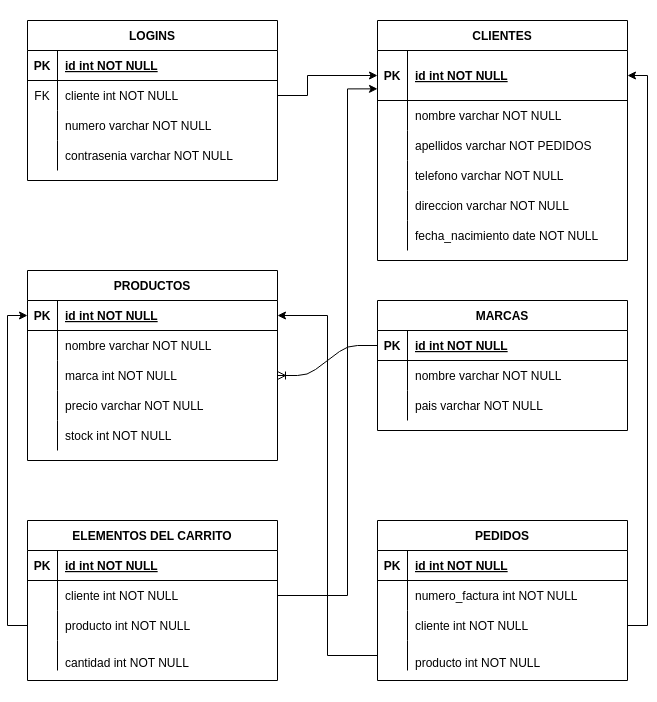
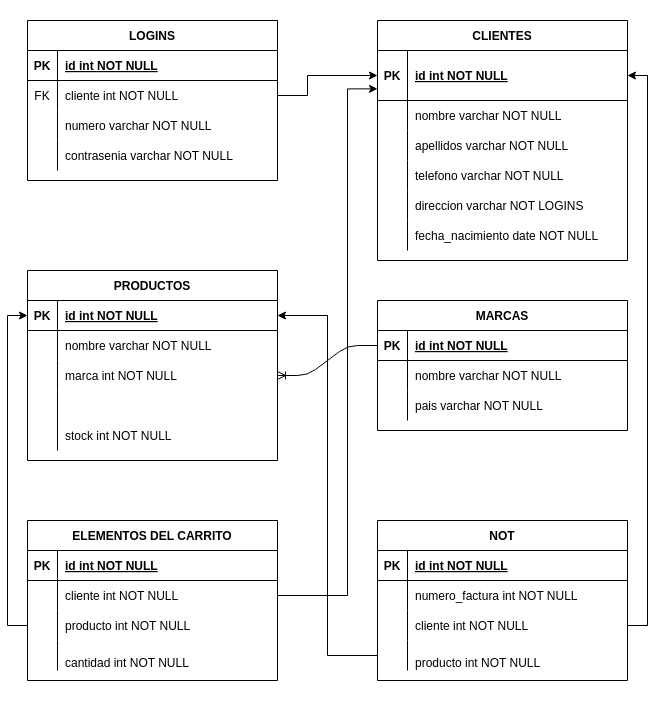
  <mxCell id="0" />
  <mxCell id="1" parent="0" />
  <mxCell id="2" value="CLIENTES" style="shape=table;startSize=30;container=1;collapsible=1;childLayout=tableLayout;fixedRows=1;rowLines=0;fontStyle=1;align=center;resizeLast=1;" parent="1" vertex="1"><mxGeometry x="370" y="20" width="250" height="240" as="geometry" /></mxCell>
  <mxCell id="3" value="" style="shape=partialRectangle;collapsible=0;dropTarget=0;pointerEvents=0;fillColor=none;points=[[0,0.5],[1,0.5]];portConstraint=eastwest;top=0;left=0;right=0;bottom=1;" parent="2" vertex="1"><mxGeometry y="30" width="250" height="50" as="geometry" /></mxCell>
  <mxCell id="4" value="PK" style="shape=partialRectangle;overflow=hidden;connectable=0;fillColor=none;top=0;left=0;bottom=0;right=0;fontStyle=1;" parent="3" vertex="1"><mxGeometry width="30" height="50" as="geometry" /></mxCell>
  <mxCell id="5" value="id int NOT NULL " style="shape=partialRectangle;overflow=hidden;connectable=0;fillColor=none;top=0;left=0;bottom=0;right=0;align=left;spacingLeft=6;fontStyle=5;" parent="3" vertex="1"><mxGeometry x="30" width="220" height="50" as="geometry" /></mxCell>
  <mxCell id="6" value="" style="shape=partialRectangle;collapsible=0;dropTarget=0;pointerEvents=0;fillColor=none;points=[[0,0.5],[1,0.5]];portConstraint=eastwest;top=0;left=0;right=0;bottom=0;" parent="2" vertex="1"><mxGeometry y="80" width="250" height="30" as="geometry" /></mxCell>
  <mxCell id="7" value="" style="shape=partialRectangle;overflow=hidden;connectable=0;fillColor=none;top=0;left=0;bottom=0;right=0;" parent="6" vertex="1"><mxGeometry width="30" height="30" as="geometry" /></mxCell>
  <mxCell id="8" value="nombre varchar NOT NULL" style="shape=partialRectangle;overflow=hidden;connectable=0;fillColor=none;top=0;left=0;bottom=0;right=0;align=left;spacingLeft=6;" parent="6" vertex="1"><mxGeometry x="30" width="220" height="30" as="geometry" /></mxCell>
  <mxCell id="9" value="" style="shape=partialRectangle;collapsible=0;dropTarget=0;pointerEvents=0;fillColor=none;points=[[0,0.5],[1,0.5]];portConstraint=eastwest;top=0;left=0;right=0;bottom=0;" parent="2" vertex="1"><mxGeometry y="110" width="250" height="30" as="geometry" /></mxCell>
  <mxCell id="10" value="" style="shape=partialRectangle;overflow=hidden;connectable=0;fillColor=none;top=0;left=0;bottom=0;right=0;" parent="9" vertex="1"><mxGeometry width="30" height="30" as="geometry" /></mxCell>
- <mxCell id="11" value="apellidos varchar NOT PEDIDOS" style="shape=partialRectangle;overflow=hidden;connectable=0;fillColor=none;top=0;left=0;bottom=0;right=0;align=left;spacingLeft=6;" parent="9" vertex="1"><mxGeometry x="30" width="220" height="30" as="geometry" /></mxCell>
+ <mxCell id="11" value="apellidos varchar NOT NULL" style="shape=partialRectangle;overflow=hidden;connectable=0;fillColor=none;top=0;left=0;bottom=0;right=0;align=left;spacingLeft=6;" parent="9" vertex="1"><mxGeometry x="30" width="220" height="30" as="geometry" /></mxCell>
  <mxCell id="12" style="shape=partialRectangle;collapsible=0;dropTarget=0;pointerEvents=0;fillColor=none;points=[[0,0.5],[1,0.5]];portConstraint=eastwest;top=0;left=0;right=0;bottom=0;" parent="2" vertex="1"><mxGeometry y="140" width="250" height="30" as="geometry" /></mxCell>
  <mxCell id="13" style="shape=partialRectangle;overflow=hidden;connectable=0;fillColor=none;top=0;left=0;bottom=0;right=0;" parent="12" vertex="1"><mxGeometry width="30" height="30" as="geometry" /></mxCell>
  <mxCell id="14" value="telefono varchar NOT NULL" style="shape=partialRectangle;overflow=hidden;connectable=0;fillColor=none;top=0;left=0;bottom=0;right=0;align=left;spacingLeft=6;" parent="12" vertex="1"><mxGeometry x="30" width="220" height="30" as="geometry" /></mxCell>
  <mxCell id="15" style="shape=partialRectangle;collapsible=0;dropTarget=0;pointerEvents=0;fillColor=none;points=[[0,0.5],[1,0.5]];portConstraint=eastwest;top=0;left=0;right=0;bottom=0;" parent="2" vertex="1"><mxGeometry y="170" width="250" height="30" as="geometry" /></mxCell>
  <mxCell id="16" style="shape=partialRectangle;overflow=hidden;connectable=0;fillColor=none;top=0;left=0;bottom=0;right=0;" parent="15" vertex="1"><mxGeometry width="30" height="30" as="geometry" /></mxCell>
- <mxCell id="17" value="direccion varchar NOT NULL" style="shape=partialRectangle;overflow=hidden;connectable=0;fillColor=none;top=0;left=0;bottom=0;right=0;align=left;spacingLeft=6;" parent="15" vertex="1"><mxGeometry x="30" width="220" height="30" as="geometry" /></mxCell>
+ <mxCell id="17" value="direccion varchar NOT LOGINS" style="shape=partialRectangle;overflow=hidden;connectable=0;fillColor=none;top=0;left=0;bottom=0;right=0;align=left;spacingLeft=6;" parent="15" vertex="1"><mxGeometry x="30" width="220" height="30" as="geometry" /></mxCell>
  <mxCell id="18" style="shape=partialRectangle;collapsible=0;dropTarget=0;pointerEvents=0;fillColor=none;points=[[0,0.5],[1,0.5]];portConstraint=eastwest;top=0;left=0;right=0;bottom=0;" parent="2" vertex="1"><mxGeometry y="200" width="250" height="30" as="geometry" /></mxCell>
  <mxCell id="19" style="shape=partialRectangle;overflow=hidden;connectable=0;fillColor=none;top=0;left=0;bottom=0;right=0;" parent="18" vertex="1"><mxGeometry width="30" height="30" as="geometry" /></mxCell>
  <mxCell id="20" value="fecha_nacimiento date NOT NULL" style="shape=partialRectangle;overflow=hidden;connectable=0;fillColor=none;top=0;left=0;bottom=0;right=0;align=left;spacingLeft=6;" parent="18" vertex="1"><mxGeometry x="30" width="220" height="30" as="geometry" /></mxCell>
  <mxCell id="21" value="PRODUCTOS" style="shape=table;startSize=30;container=1;collapsible=1;childLayout=tableLayout;fixedRows=1;rowLines=0;fontStyle=1;align=center;resizeLast=1;" parent="1" vertex="1"><mxGeometry x="20" y="270" width="250" height="190" as="geometry" /></mxCell>
  <mxCell id="22" value="" style="shape=partialRectangle;collapsible=0;dropTarget=0;pointerEvents=0;fillColor=none;points=[[0,0.5],[1,0.5]];portConstraint=eastwest;top=0;left=0;right=0;bottom=1;" parent="21" vertex="1"><mxGeometry y="30" width="250" height="30" as="geometry" /></mxCell>
  <mxCell id="23" value="PK" style="shape=partialRectangle;overflow=hidden;connectable=0;fillColor=none;top=0;left=0;bottom=0;right=0;fontStyle=1;" parent="22" vertex="1"><mxGeometry width="30" height="30" as="geometry" /></mxCell>
  <mxCell id="24" value="id int NOT NULL " style="shape=partialRectangle;overflow=hidden;connectable=0;fillColor=none;top=0;left=0;bottom=0;right=0;align=left;spacingLeft=6;fontStyle=5;" parent="22" vertex="1"><mxGeometry x="30" width="220" height="30" as="geometry" /></mxCell>
  <mxCell id="25" value="" style="shape=partialRectangle;collapsible=0;dropTarget=0;pointerEvents=0;fillColor=none;points=[[0,0.5],[1,0.5]];portConstraint=eastwest;top=0;left=0;right=0;bottom=0;" parent="21" vertex="1"><mxGeometry y="60" width="250" height="30" as="geometry" /></mxCell>
  <mxCell id="26" value="" style="shape=partialRectangle;overflow=hidden;connectable=0;fillColor=none;top=0;left=0;bottom=0;right=0;" parent="25" vertex="1"><mxGeometry width="30" height="30" as="geometry" /></mxCell>
  <mxCell id="27" value="nombre varchar NOT NULL" style="shape=partialRectangle;overflow=hidden;connectable=0;fillColor=none;top=0;left=0;bottom=0;right=0;align=left;spacingLeft=6;" parent="25" vertex="1"><mxGeometry x="30" width="220" height="30" as="geometry" /></mxCell>
  <mxCell id="28" value="" style="shape=partialRectangle;collapsible=0;dropTarget=0;pointerEvents=0;fillColor=none;points=[[0,0.5],[1,0.5]];portConstraint=eastwest;top=0;left=0;right=0;bottom=0;" parent="21" vertex="1"><mxGeometry y="90" width="250" height="30" as="geometry" /></mxCell>
  <mxCell id="29" value="" style="shape=partialRectangle;overflow=hidden;connectable=0;fillColor=none;top=0;left=0;bottom=0;right=0;" parent="28" vertex="1"><mxGeometry width="30" height="30" as="geometry" /></mxCell>
  <mxCell id="30" value="marca int NOT NULL" style="shape=partialRectangle;overflow=hidden;connectable=0;fillColor=none;top=0;left=0;bottom=0;right=0;align=left;spacingLeft=6;" parent="28" vertex="1"><mxGeometry x="30" width="220" height="30" as="geometry" /></mxCell>
  <mxCell id="31" style="shape=partialRectangle;collapsible=0;dropTarget=0;pointerEvents=0;fillColor=none;points=[[0,0.5],[1,0.5]];portConstraint=eastwest;top=0;left=0;right=0;bottom=0;" parent="21" vertex="1"><mxGeometry y="120" width="250" height="30" as="geometry" /></mxCell>
  <mxCell id="32" style="shape=partialRectangle;overflow=hidden;connectable=0;fillColor=none;top=0;left=0;bottom=0;right=0;" parent="31" vertex="1"><mxGeometry width="30" height="30" as="geometry" /></mxCell>
- <mxCell id="33" value="precio varchar NOT NULL" style="shape=partialRectangle;overflow=hidden;connectable=0;fillColor=none;top=0;left=0;bottom=0;right=0;align=left;spacingLeft=6;" parent="31" vertex="1"><mxGeometry x="30" width="220" height="30" as="geometry" /></mxCell>
  <mxCell id="34" style="shape=partialRectangle;collapsible=0;dropTarget=0;pointerEvents=0;fillColor=none;points=[[0,0.5],[1,0.5]];portConstraint=eastwest;top=0;left=0;right=0;bottom=0;" parent="21" vertex="1"><mxGeometry y="150" width="250" height="30" as="geometry" /></mxCell>
  <mxCell id="35" style="shape=partialRectangle;overflow=hidden;connectable=0;fillColor=none;top=0;left=0;bottom=0;right=0;" parent="34" vertex="1"><mxGeometry width="30" height="30" as="geometry" /></mxCell>
  <mxCell id="36" value="stock int NOT NULL" style="shape=partialRectangle;overflow=hidden;connectable=0;fillColor=none;top=0;left=0;bottom=0;right=0;align=left;spacingLeft=6;" parent="34" vertex="1"><mxGeometry x="30" width="220" height="30" as="geometry" /></mxCell>
  <mxCell id="37" value="LOGINS" style="shape=table;startSize=30;container=1;collapsible=1;childLayout=tableLayout;fixedRows=1;rowLines=0;fontStyle=1;align=center;resizeLast=1;" parent="1" vertex="1"><mxGeometry x="20" y="20" width="250" height="160" as="geometry" /></mxCell>
  <mxCell id="38" value="" style="shape=partialRectangle;collapsible=0;dropTarget=0;pointerEvents=0;fillColor=none;points=[[0,0.5],[1,0.5]];portConstraint=eastwest;top=0;left=0;right=0;bottom=1;" parent="37" vertex="1"><mxGeometry y="30" width="250" height="30" as="geometry" /></mxCell>
  <mxCell id="39" value="PK" style="shape=partialRectangle;overflow=hidden;connectable=0;fillColor=none;top=0;left=0;bottom=0;right=0;fontStyle=1;" parent="38" vertex="1"><mxGeometry width="30" height="30" as="geometry" /></mxCell>
  <mxCell id="40" value="id int NOT NULL " style="shape=partialRectangle;overflow=hidden;connectable=0;fillColor=none;top=0;left=0;bottom=0;right=0;align=left;spacingLeft=6;fontStyle=5;" parent="38" vertex="1"><mxGeometry x="30" width="220" height="30" as="geometry" /></mxCell>
  <mxCell id="41" value="" style="shape=partialRectangle;collapsible=0;dropTarget=0;pointerEvents=0;fillColor=none;points=[[0,0.5],[1,0.5]];portConstraint=eastwest;top=0;left=0;right=0;bottom=0;" parent="37" vertex="1"><mxGeometry y="60" width="250" height="30" as="geometry" /></mxCell>
  <mxCell id="42" value="FK" style="shape=partialRectangle;overflow=hidden;connectable=0;fillColor=none;top=0;left=0;bottom=0;right=0;" parent="41" vertex="1"><mxGeometry width="30" height="30" as="geometry" /></mxCell>
  <mxCell id="43" value="cliente int NOT NULL" style="shape=partialRectangle;overflow=hidden;connectable=0;fillColor=none;top=0;left=0;bottom=0;right=0;align=left;spacingLeft=6;" parent="41" vertex="1"><mxGeometry x="30" width="220" height="30" as="geometry" /></mxCell>
  <mxCell id="44" style="shape=partialRectangle;collapsible=0;dropTarget=0;pointerEvents=0;fillColor=none;points=[[0,0.5],[1,0.5]];portConstraint=eastwest;top=0;left=0;right=0;bottom=0;" parent="37" vertex="1"><mxGeometry y="90" width="250" height="30" as="geometry" /></mxCell>
  <mxCell id="45" style="shape=partialRectangle;overflow=hidden;connectable=0;fillColor=none;top=0;left=0;bottom=0;right=0;" parent="44" vertex="1"><mxGeometry width="30" height="30" as="geometry" /></mxCell>
  <mxCell id="46" value="numero varchar NOT NULL" style="shape=partialRectangle;overflow=hidden;connectable=0;fillColor=none;top=0;left=0;bottom=0;right=0;align=left;spacingLeft=6;" parent="44" vertex="1"><mxGeometry x="30" width="220" height="30" as="geometry" /></mxCell>
  <mxCell id="47" style="shape=partialRectangle;collapsible=0;dropTarget=0;pointerEvents=0;fillColor=none;points=[[0,0.5],[1,0.5]];portConstraint=eastwest;top=0;left=0;right=0;bottom=0;" parent="37" vertex="1"><mxGeometry y="120" width="250" height="30" as="geometry" /></mxCell>
  <mxCell id="48" style="shape=partialRectangle;overflow=hidden;connectable=0;fillColor=none;top=0;left=0;bottom=0;right=0;" parent="47" vertex="1"><mxGeometry width="30" height="30" as="geometry" /></mxCell>
  <mxCell id="49" value="contrasenia varchar NOT NULL" style="shape=partialRectangle;overflow=hidden;connectable=0;fillColor=none;top=0;left=0;bottom=0;right=0;align=left;spacingLeft=6;" parent="47" vertex="1"><mxGeometry x="30" width="220" height="30" as="geometry" /></mxCell>
  <mxCell id="50" value="MARCAS" style="shape=table;startSize=30;container=1;collapsible=1;childLayout=tableLayout;fixedRows=1;rowLines=0;fontStyle=1;align=center;resizeLast=1;" parent="1" vertex="1"><mxGeometry x="370" y="300" width="250" height="130" as="geometry" /></mxCell>
  <mxCell id="51" value="" style="shape=partialRectangle;collapsible=0;dropTarget=0;pointerEvents=0;fillColor=none;points=[[0,0.5],[1,0.5]];portConstraint=eastwest;top=0;left=0;right=0;bottom=1;" parent="50" vertex="1"><mxGeometry y="30" width="250" height="30" as="geometry" /></mxCell>
  <mxCell id="52" value="PK" style="shape=partialRectangle;overflow=hidden;connectable=0;fillColor=none;top=0;left=0;bottom=0;right=0;fontStyle=1;" parent="51" vertex="1"><mxGeometry width="30" height="30" as="geometry" /></mxCell>
  <mxCell id="53" value="id int NOT NULL " style="shape=partialRectangle;overflow=hidden;connectable=0;fillColor=none;top=0;left=0;bottom=0;right=0;align=left;spacingLeft=6;fontStyle=5;" parent="51" vertex="1"><mxGeometry x="30" width="220" height="30" as="geometry" /></mxCell>
  <mxCell id="54" value="" style="shape=partialRectangle;collapsible=0;dropTarget=0;pointerEvents=0;fillColor=none;points=[[0,0.5],[1,0.5]];portConstraint=eastwest;top=0;left=0;right=0;bottom=0;" parent="50" vertex="1"><mxGeometry y="60" width="250" height="30" as="geometry" /></mxCell>
  <mxCell id="55" value="" style="shape=partialRectangle;overflow=hidden;connectable=0;fillColor=none;top=0;left=0;bottom=0;right=0;" parent="54" vertex="1"><mxGeometry width="30" height="30" as="geometry" /></mxCell>
  <mxCell id="56" value="nombre varchar NOT NULL" style="shape=partialRectangle;overflow=hidden;connectable=0;fillColor=none;top=0;left=0;bottom=0;right=0;align=left;spacingLeft=6;" parent="54" vertex="1"><mxGeometry x="30" width="220" height="30" as="geometry" /></mxCell>
  <mxCell id="57" value="" style="shape=partialRectangle;collapsible=0;dropTarget=0;pointerEvents=0;fillColor=none;points=[[0,0.5],[1,0.5]];portConstraint=eastwest;top=0;left=0;right=0;bottom=0;" parent="50" vertex="1"><mxGeometry y="90" width="250" height="30" as="geometry" /></mxCell>
  <mxCell id="58" value="" style="shape=partialRectangle;overflow=hidden;connectable=0;fillColor=none;top=0;left=0;bottom=0;right=0;" parent="57" vertex="1"><mxGeometry width="30" height="30" as="geometry" /></mxCell>
  <mxCell id="59" value="pais varchar NOT NULL" style="shape=partialRectangle;overflow=hidden;connectable=0;fillColor=none;top=0;left=0;bottom=0;right=0;align=left;spacingLeft=6;" parent="57" vertex="1"><mxGeometry x="30" width="220" height="30" as="geometry" /></mxCell>
  <mxCell id="60" value="ELEMENTOS DEL CARRITO" style="shape=table;startSize=30;container=1;collapsible=1;childLayout=tableLayout;fixedRows=1;rowLines=0;fontStyle=1;align=center;resizeLast=1;" parent="1" vertex="1"><mxGeometry x="20" y="520" width="250" height="160" as="geometry" /></mxCell>
  <mxCell id="61" value="" style="shape=partialRectangle;collapsible=0;dropTarget=0;pointerEvents=0;fillColor=none;points=[[0,0.5],[1,0.5]];portConstraint=eastwest;top=0;left=0;right=0;bottom=1;" parent="60" vertex="1"><mxGeometry y="30" width="250" height="30" as="geometry" /></mxCell>
  <mxCell id="62" value="PK" style="shape=partialRectangle;overflow=hidden;connectable=0;fillColor=none;top=0;left=0;bottom=0;right=0;fontStyle=1;" parent="61" vertex="1"><mxGeometry width="30" height="30" as="geometry" /></mxCell>
  <mxCell id="63" value="id int NOT NULL " style="shape=partialRectangle;overflow=hidden;connectable=0;fillColor=none;top=0;left=0;bottom=0;right=0;align=left;spacingLeft=6;fontStyle=5;" parent="61" vertex="1"><mxGeometry x="30" width="220" height="30" as="geometry" /></mxCell>
  <mxCell id="64" value="" style="shape=partialRectangle;collapsible=0;dropTarget=0;pointerEvents=0;fillColor=none;points=[[0,0.5],[1,0.5]];portConstraint=eastwest;top=0;left=0;right=0;bottom=0;" parent="60" vertex="1"><mxGeometry y="60" width="250" height="30" as="geometry" /></mxCell>
  <mxCell id="65" value="" style="shape=partialRectangle;overflow=hidden;connectable=0;fillColor=none;top=0;left=0;bottom=0;right=0;" parent="64" vertex="1"><mxGeometry width="30" height="30" as="geometry" /></mxCell>
  <mxCell id="66" value="cliente int NOT NULL" style="shape=partialRectangle;overflow=hidden;connectable=0;fillColor=none;top=0;left=0;bottom=0;right=0;align=left;spacingLeft=6;" parent="64" vertex="1"><mxGeometry x="30" width="220" height="30" as="geometry" /></mxCell>
  <mxCell id="67" value="" style="shape=partialRectangle;collapsible=0;dropTarget=0;pointerEvents=0;fillColor=none;points=[[0,0.5],[1,0.5]];portConstraint=eastwest;top=0;left=0;right=0;bottom=0;" parent="60" vertex="1"><mxGeometry y="90" width="250" height="30" as="geometry" /></mxCell>
  <mxCell id="68" value="" style="shape=partialRectangle;overflow=hidden;connectable=0;fillColor=none;top=0;left=0;bottom=0;right=0;" parent="67" vertex="1"><mxGeometry width="30" height="30" as="geometry" /></mxCell>
  <mxCell id="69" value="producto int NOT NULL" style="shape=partialRectangle;overflow=hidden;connectable=0;fillColor=none;top=0;left=0;bottom=0;right=0;align=left;spacingLeft=6;" parent="67" vertex="1"><mxGeometry x="30" width="220" height="30" as="geometry" /></mxCell>
  <mxCell id="70" style="shape=partialRectangle;collapsible=0;dropTarget=0;pointerEvents=0;fillColor=none;points=[[0,0.5],[1,0.5]];portConstraint=eastwest;top=0;left=0;right=0;bottom=0;" parent="60" vertex="1"><mxGeometry y="120" width="250" height="30" as="geometry" /></mxCell>
  <mxCell id="71" style="shape=partialRectangle;overflow=hidden;connectable=0;fillColor=none;top=0;left=0;bottom=0;right=0;" parent="70" vertex="1"><mxGeometry width="30" height="30" as="geometry" /></mxCell>
  <mxCell id="72" value="&#10;cantidad int NOT NULL&#10;" style="shape=partialRectangle;overflow=hidden;connectable=0;fillColor=none;top=0;left=0;bottom=0;right=0;align=left;spacingLeft=6;" parent="70" vertex="1"><mxGeometry x="30" width="220" height="30" as="geometry" /></mxCell>
- <mxCell id="73" value="PEDIDOS" style="shape=table;startSize=30;container=1;collapsible=1;childLayout=tableLayout;fixedRows=1;rowLines=0;fontStyle=1;align=center;resizeLast=1;" parent="1" vertex="1"><mxGeometry x="370" y="520" width="250" height="160" as="geometry" /></mxCell>
+ <mxCell id="73" value="NOT" style="shape=table;startSize=30;container=1;collapsible=1;childLayout=tableLayout;fixedRows=1;rowLines=0;fontStyle=1;align=center;resizeLast=1;" parent="1" vertex="1"><mxGeometry x="370" y="520" width="250" height="160" as="geometry" /></mxCell>
  <mxCell id="74" value="" style="shape=partialRectangle;collapsible=0;dropTarget=0;pointerEvents=0;fillColor=none;points=[[0,0.5],[1,0.5]];portConstraint=eastwest;top=0;left=0;right=0;bottom=1;" parent="73" vertex="1"><mxGeometry y="30" width="250" height="30" as="geometry" /></mxCell>
  <mxCell id="75" value="PK" style="shape=partialRectangle;overflow=hidden;connectable=0;fillColor=none;top=0;left=0;bottom=0;right=0;fontStyle=1;" parent="74" vertex="1"><mxGeometry width="30" height="30" as="geometry" /></mxCell>
  <mxCell id="76" value="id int NOT NULL " style="shape=partialRectangle;overflow=hidden;connectable=0;fillColor=none;top=0;left=0;bottom=0;right=0;align=left;spacingLeft=6;fontStyle=5;" parent="74" vertex="1"><mxGeometry x="30" width="220" height="30" as="geometry" /></mxCell>
  <mxCell id="77" value="" style="shape=partialRectangle;collapsible=0;dropTarget=0;pointerEvents=0;fillColor=none;points=[[0,0.5],[1,0.5]];portConstraint=eastwest;top=0;left=0;right=0;bottom=0;" parent="73" vertex="1"><mxGeometry y="60" width="250" height="30" as="geometry" /></mxCell>
  <mxCell id="78" value="" style="shape=partialRectangle;overflow=hidden;connectable=0;fillColor=none;top=0;left=0;bottom=0;right=0;" parent="77" vertex="1"><mxGeometry width="30" height="30" as="geometry" /></mxCell>
  <mxCell id="79" value="numero_factura int NOT NULL" style="shape=partialRectangle;overflow=hidden;connectable=0;fillColor=none;top=0;left=0;bottom=0;right=0;align=left;spacingLeft=6;" parent="77" vertex="1"><mxGeometry x="30" width="220" height="30" as="geometry" /></mxCell>
  <mxCell id="80" value="" style="shape=partialRectangle;collapsible=0;dropTarget=0;pointerEvents=0;fillColor=none;points=[[0,0.5],[1,0.5]];portConstraint=eastwest;top=0;left=0;right=0;bottom=0;" parent="73" vertex="1"><mxGeometry y="90" width="250" height="30" as="geometry" /></mxCell>
  <mxCell id="81" value="" style="shape=partialRectangle;overflow=hidden;connectable=0;fillColor=none;top=0;left=0;bottom=0;right=0;" parent="80" vertex="1"><mxGeometry width="30" height="30" as="geometry" /></mxCell>
  <mxCell id="82" value="cliente int NOT NULL" style="shape=partialRectangle;overflow=hidden;connectable=0;fillColor=none;top=0;left=0;bottom=0;right=0;align=left;spacingLeft=6;" parent="80" vertex="1"><mxGeometry x="30" width="220" height="30" as="geometry" /></mxCell>
  <mxCell id="83" style="shape=partialRectangle;collapsible=0;dropTarget=0;pointerEvents=0;fillColor=none;points=[[0,0.5],[1,0.5]];portConstraint=eastwest;top=0;left=0;right=0;bottom=0;" parent="73" vertex="1"><mxGeometry y="120" width="250" height="30" as="geometry" /></mxCell>
  <mxCell id="84" style="shape=partialRectangle;overflow=hidden;connectable=0;fillColor=none;top=0;left=0;bottom=0;right=0;" parent="83" vertex="1"><mxGeometry width="30" height="30" as="geometry" /></mxCell>
  <mxCell id="85" value="&#10;producto int NOT NULL&#10;" style="shape=partialRectangle;overflow=hidden;connectable=0;fillColor=none;top=0;left=0;bottom=0;right=0;align=left;spacingLeft=6;" parent="83" vertex="1"><mxGeometry x="30" width="220" height="30" as="geometry" /></mxCell>
  <mxCell id="86" style="edgeStyle=orthogonalEdgeStyle;rounded=0;orthogonalLoop=1;jettySize=auto;html=1;exitX=1;exitY=0.5;exitDx=0;exitDy=0;" parent="1" source="41" target="3" edge="1"><mxGeometry relative="1" as="geometry"><Array as="points"><mxPoint x="300" y="95" /><mxPoint x="300" y="75" /></Array></mxGeometry></mxCell>
  <mxCell id="87" value="" style="edgeStyle=entityRelationEdgeStyle;fontSize=12;html=1;endArrow=ERoneToMany;exitX=0;exitY=0.5;exitDx=0;exitDy=0;" parent="1" source="51" target="28" edge="1"><mxGeometry width="100" height="100" relative="1" as="geometry"><mxPoint x="270" y="490" as="sourcePoint" /><mxPoint x="370" y="390" as="targetPoint" /></mxGeometry></mxCell>
  <mxCell id="88" style="edgeStyle=orthogonalEdgeStyle;rounded=0;orthogonalLoop=1;jettySize=auto;html=1;exitX=0;exitY=0.5;exitDx=0;exitDy=0;entryX=0;entryY=0.5;entryDx=0;entryDy=0;" parent="1" source="67" target="22" edge="1"><mxGeometry relative="1" as="geometry" /></mxCell>
  <mxCell id="89" style="edgeStyle=orthogonalEdgeStyle;rounded=0;orthogonalLoop=1;jettySize=auto;html=1;exitX=1;exitY=0.5;exitDx=0;exitDy=0;entryX=0;entryY=0.767;entryDx=0;entryDy=0;entryPerimeter=0;" parent="1" source="64" target="3" edge="1"><mxGeometry relative="1" as="geometry"><Array as="points"><mxPoint x="340" y="595" /><mxPoint x="340" y="88" /></Array></mxGeometry></mxCell>
  <mxCell id="90" style="edgeStyle=orthogonalEdgeStyle;rounded=0;orthogonalLoop=1;jettySize=auto;html=1;exitX=1;exitY=0.5;exitDx=0;exitDy=0;entryX=1;entryY=0.5;entryDx=0;entryDy=0;" parent="1" source="80" target="3" edge="1"><mxGeometry relative="1" as="geometry" /></mxCell>
  <mxCell id="91" style="edgeStyle=orthogonalEdgeStyle;rounded=0;orthogonalLoop=1;jettySize=auto;html=1;exitX=0;exitY=0.5;exitDx=0;exitDy=0;entryX=1;entryY=0.5;entryDx=0;entryDy=0;" parent="1" source="83" target="22" edge="1"><mxGeometry relative="1" as="geometry" /></mxCell>
